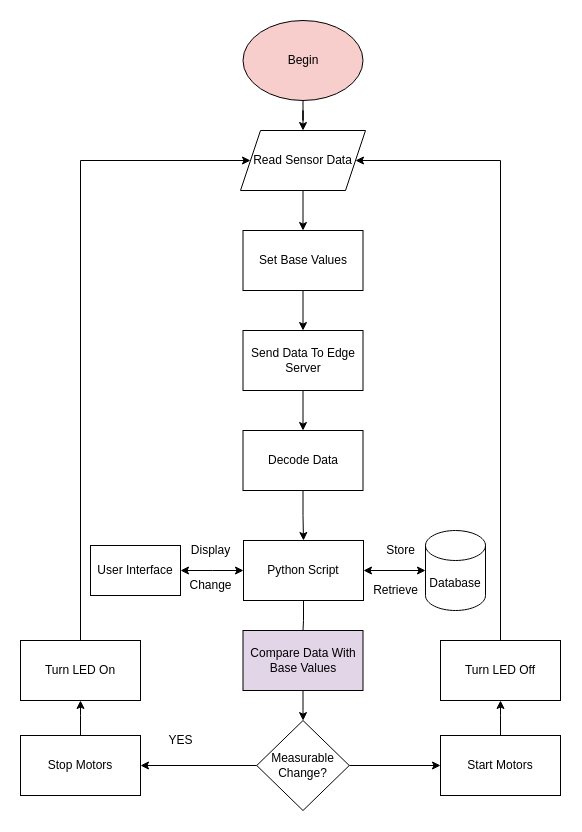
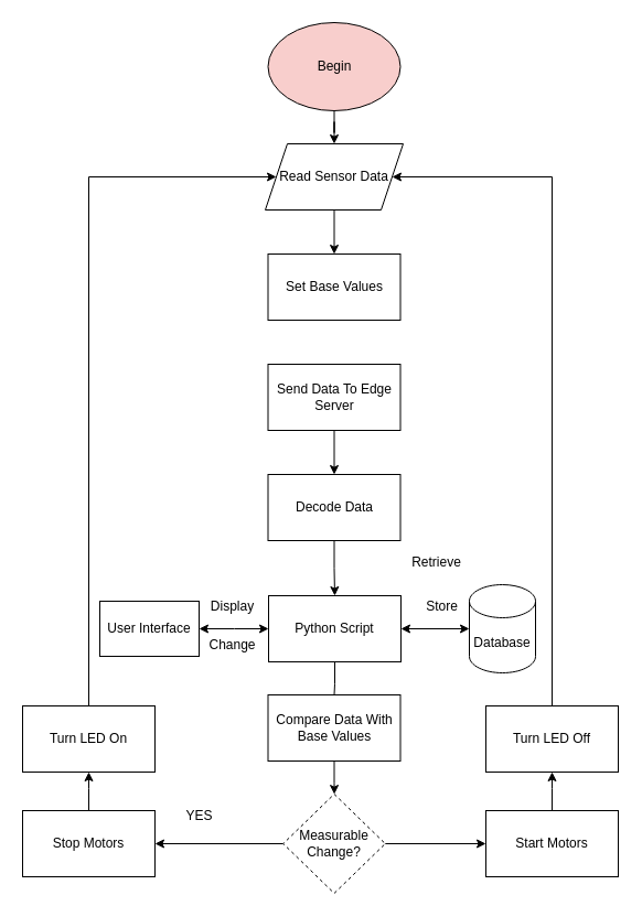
  <mxCell id="0" />
  <mxCell id="1" parent="0" />
  <mxCell id="2" style="edgeStyle=orthogonalEdgeStyle;rounded=0;orthogonalLoop=1;jettySize=auto;html=1;" edge="1" parent="1" source="3" target="5"><mxGeometry relative="1" as="geometry"><mxPoint x="305" y="150" as="targetPoint" /></mxGeometry></mxCell>
  <mxCell id="3" value="Begin" style="ellipse;whiteSpace=wrap;html=1;fillColor=#f8cecc;" vertex="1" parent="1"><mxGeometry x="242.5" y="20" width="120" height="80" as="geometry" /></mxCell>
  <mxCell id="4" style="edgeStyle=orthogonalEdgeStyle;rounded=0;orthogonalLoop=1;jettySize=auto;html=1;" edge="1" parent="1" source="5" target="7"><mxGeometry relative="1" as="geometry"><mxPoint x="302.5" y="220" as="targetPoint" /></mxGeometry></mxCell>
  <mxCell id="5" value="Read Sensor Data" style="shape=parallelogram;perimeter=parallelogramPerimeter;whiteSpace=wrap;html=1;fixedSize=1;" vertex="1" parent="1"><mxGeometry x="240" y="130" width="125" height="60" as="geometry" /></mxCell>
- <mxCell id="6" style="edgeStyle=orthogonalEdgeStyle;rounded=0;orthogonalLoop=1;jettySize=auto;html=1;" edge="1" parent="1" source="7" target="10"><mxGeometry relative="1" as="geometry"><mxPoint x="302.5" y="320" as="targetPoint" /></mxGeometry></mxCell>
  <mxCell id="7" value="Set Base Values" style="rounded=0;whiteSpace=wrap;html=1;" vertex="1" parent="1"><mxGeometry x="242.5" y="230" width="120" height="60" as="geometry" /></mxCell>
  <mxCell id="8" style="edgeStyle=orthogonalEdgeStyle;rounded=0;orthogonalLoop=1;jettySize=auto;html=1;exitX=0.5;exitY=1;exitDx=0;exitDy=0;" edge="1" parent="1" source="35" target="14"><mxGeometry relative="1" as="geometry"><mxPoint x="302.5" y="420" as="targetPoint" /><mxPoint x="303" y="480" as="sourcePoint" /></mxGeometry></mxCell>
  <mxCell id="9" style="edgeStyle=orthogonalEdgeStyle;rounded=0;orthogonalLoop=1;jettySize=auto;html=1;startArrow=none;startFill=0;" edge="1" parent="1" source="10" target="35"><mxGeometry relative="1" as="geometry" /></mxCell>
  <mxCell id="10" value="Send Data To Edge Server" style="rounded=0;whiteSpace=wrap;html=1;" vertex="1" parent="1"><mxGeometry x="242.5" y="330" width="120" height="60" as="geometry" /></mxCell>
  <mxCell id="11" style="edgeStyle=orthogonalEdgeStyle;rounded=0;orthogonalLoop=1;jettySize=auto;html=1;endArrow=none;" edge="1" parent="1" source="14" target="16"><mxGeometry relative="1" as="geometry"><mxPoint x="302.5" y="640" as="targetPoint" /></mxGeometry></mxCell>
  <mxCell id="12" style="edgeStyle=orthogonalEdgeStyle;rounded=0;orthogonalLoop=1;jettySize=auto;html=1;startArrow=classic;startFill=1;" edge="1" parent="1" source="14" target="29"><mxGeometry relative="1" as="geometry"><mxPoint x="400" y="570" as="targetPoint" /></mxGeometry></mxCell>
  <mxCell id="13" style="edgeStyle=orthogonalEdgeStyle;rounded=0;orthogonalLoop=1;jettySize=auto;html=1;startArrow=classic;startFill=1;exitX=0;exitY=0.5;exitDx=0;exitDy=0;" edge="1" parent="1" source="14"><mxGeometry relative="1" as="geometry"><mxPoint x="202.5" y="570" as="sourcePoint" /><mxPoint x="180" y="570" as="targetPoint" /></mxGeometry></mxCell>
  <mxCell id="14" value="Python Script" style="rounded=0;whiteSpace=wrap;html=1;" vertex="1" parent="1"><mxGeometry x="243" y="540" width="120" height="60" as="geometry" /></mxCell>
  <mxCell id="15" style="edgeStyle=orthogonalEdgeStyle;rounded=0;orthogonalLoop=1;jettySize=auto;html=1;" edge="1" parent="1" source="16" target="19"><mxGeometry relative="1" as="geometry"><mxPoint x="302.5" y="730" as="targetPoint" /></mxGeometry></mxCell>
- <mxCell id="16" value="Compare Data With Base Values" style="rounded=0;whiteSpace=wrap;html=1;fillColor=#e1d5e7;" vertex="1" parent="1"><mxGeometry x="242.5" y="630" width="120" height="60" as="geometry" /></mxCell>
+ <mxCell id="16" value="Compare Data With Base Values" style="rounded=0;whiteSpace=wrap;html=1;" vertex="1" parent="1"><mxGeometry x="242.5" y="630" width="120" height="60" as="geometry" /></mxCell>
  <mxCell id="17" style="edgeStyle=orthogonalEdgeStyle;rounded=0;orthogonalLoop=1;jettySize=auto;html=1;entryX=1;entryY=0.5;entryDx=0;entryDy=0;" edge="1" parent="1" source="19" target="21"><mxGeometry relative="1" as="geometry"><mxPoint x="180" y="765" as="targetPoint" /></mxGeometry></mxCell>
  <mxCell id="18" style="edgeStyle=orthogonalEdgeStyle;rounded=0;orthogonalLoop=1;jettySize=auto;html=1;entryX=0;entryY=0.5;entryDx=0;entryDy=0;" edge="1" parent="1" source="19" target="25"><mxGeometry relative="1" as="geometry" /></mxCell>
- <mxCell id="19" value="Measurable Change?" style="rhombus;whiteSpace=wrap;html=1;" vertex="1" parent="1"><mxGeometry x="256.25" y="720" width="92.5" height="90" as="geometry" /></mxCell>
+ <mxCell id="19" value="Measurable Change?" style="rhombus;whiteSpace=wrap;html=1;dashed=1;" vertex="1" parent="1"><mxGeometry x="256.25" y="720" width="92.5" height="90" as="geometry" /></mxCell>
  <mxCell id="20" style="edgeStyle=orthogonalEdgeStyle;rounded=0;orthogonalLoop=1;jettySize=auto;html=1;" edge="1" parent="1" source="21"><mxGeometry relative="1" as="geometry"><mxPoint x="80" y="700" as="targetPoint" /></mxGeometry></mxCell>
  <mxCell id="21" value="Stop Motors" style="rounded=0;whiteSpace=wrap;html=1;" vertex="1" parent="1"><mxGeometry x="20" y="735" width="120" height="60" as="geometry" /></mxCell>
  <mxCell id="22" style="edgeStyle=orthogonalEdgeStyle;rounded=0;orthogonalLoop=1;jettySize=auto;html=1;entryX=0;entryY=0.5;entryDx=0;entryDy=0;" edge="1" parent="1" source="23" target="5"><mxGeometry relative="1" as="geometry"><mxPoint x="210" y="280" as="targetPoint" /><Array as="points"><mxPoint x="80" y="160" /></Array></mxGeometry></mxCell>
  <mxCell id="23" value="Turn LED On" style="rounded=0;whiteSpace=wrap;html=1;" vertex="1" parent="1"><mxGeometry x="20" y="640" width="120" height="60" as="geometry" /></mxCell>
  <mxCell id="24" style="edgeStyle=orthogonalEdgeStyle;rounded=0;orthogonalLoop=1;jettySize=auto;html=1;" edge="1" parent="1" source="25"><mxGeometry relative="1" as="geometry"><mxPoint x="500" y="700" as="targetPoint" /></mxGeometry></mxCell>
  <mxCell id="25" value="Start Motors" style="rounded=0;whiteSpace=wrap;html=1;" vertex="1" parent="1"><mxGeometry x="440" y="735" width="120" height="60" as="geometry" /></mxCell>
  <mxCell id="26" style="edgeStyle=orthogonalEdgeStyle;rounded=0;orthogonalLoop=1;jettySize=auto;html=1;entryX=1;entryY=0.5;entryDx=0;entryDy=0;" edge="1" parent="1" source="27" target="5"><mxGeometry relative="1" as="geometry"><Array as="points"><mxPoint x="500" y="160" /></Array></mxGeometry></mxCell>
  <mxCell id="27" value="Turn LED Off" style="rounded=0;whiteSpace=wrap;html=1;" vertex="1" parent="1"><mxGeometry x="440" y="640" width="120" height="60" as="geometry" /></mxCell>
  <mxCell id="28" value="YES" style="text;html=1;align=center;verticalAlign=middle;resizable=0;points=[];autosize=1;strokeColor=none;fillColor=none;" vertex="1" parent="1"><mxGeometry x="160" y="730" width="40" height="20" as="geometry" /></mxCell>
  <mxCell id="29" value="Database" style="shape=cylinder3;whiteSpace=wrap;html=1;boundedLbl=1;backgroundOutline=1;size=15;" vertex="1" parent="1"><mxGeometry x="425" y="530" width="60" height="80" as="geometry" /></mxCell>
  <mxCell id="30" value="Store" style="text;html=1;align=center;verticalAlign=middle;resizable=0;points=[];autosize=1;strokeColor=none;fillColor=none;" vertex="1" parent="1"><mxGeometry x="380" y="540" width="40" height="20" as="geometry" /></mxCell>
- <mxCell id="31" value="Retrieve" style="text;html=1;align=center;verticalAlign=middle;resizable=0;points=[];autosize=1;strokeColor=none;fillColor=none;" vertex="1" parent="1"><mxGeometry x="365" y="580" width="60" height="20" as="geometry" /></mxCell>
+ <mxCell id="31" value="Retrieve" style="text;html=1;align=center;verticalAlign=middle;resizable=0;points=[];autosize=1;strokeColor=none;fillColor=none;" vertex="1" parent="1"><mxGeometry x="365" y="500" width="60" height="20" as="geometry" /></mxCell>
  <mxCell id="32" value="User Interface" style="rounded=0;whiteSpace=wrap;html=1;" vertex="1" parent="1"><mxGeometry x="90" y="545" width="90" height="50" as="geometry" /></mxCell>
  <mxCell id="33" value="Display" style="text;html=1;align=center;verticalAlign=middle;resizable=0;points=[];autosize=1;strokeColor=none;fillColor=none;" vertex="1" parent="1"><mxGeometry x="185" y="540" width="50" height="20" as="geometry" /></mxCell>
  <mxCell id="34" value="Change" style="text;html=1;align=center;verticalAlign=middle;resizable=0;points=[];autosize=1;strokeColor=none;fillColor=none;" vertex="1" parent="1"><mxGeometry x="180" y="575" width="60" height="20" as="geometry" /></mxCell>
  <mxCell id="35" value="Decode Data" style="rounded=0;whiteSpace=wrap;html=1;" vertex="1" parent="1"><mxGeometry x="242.5" y="430" width="120" height="60" as="geometry" /></mxCell>
